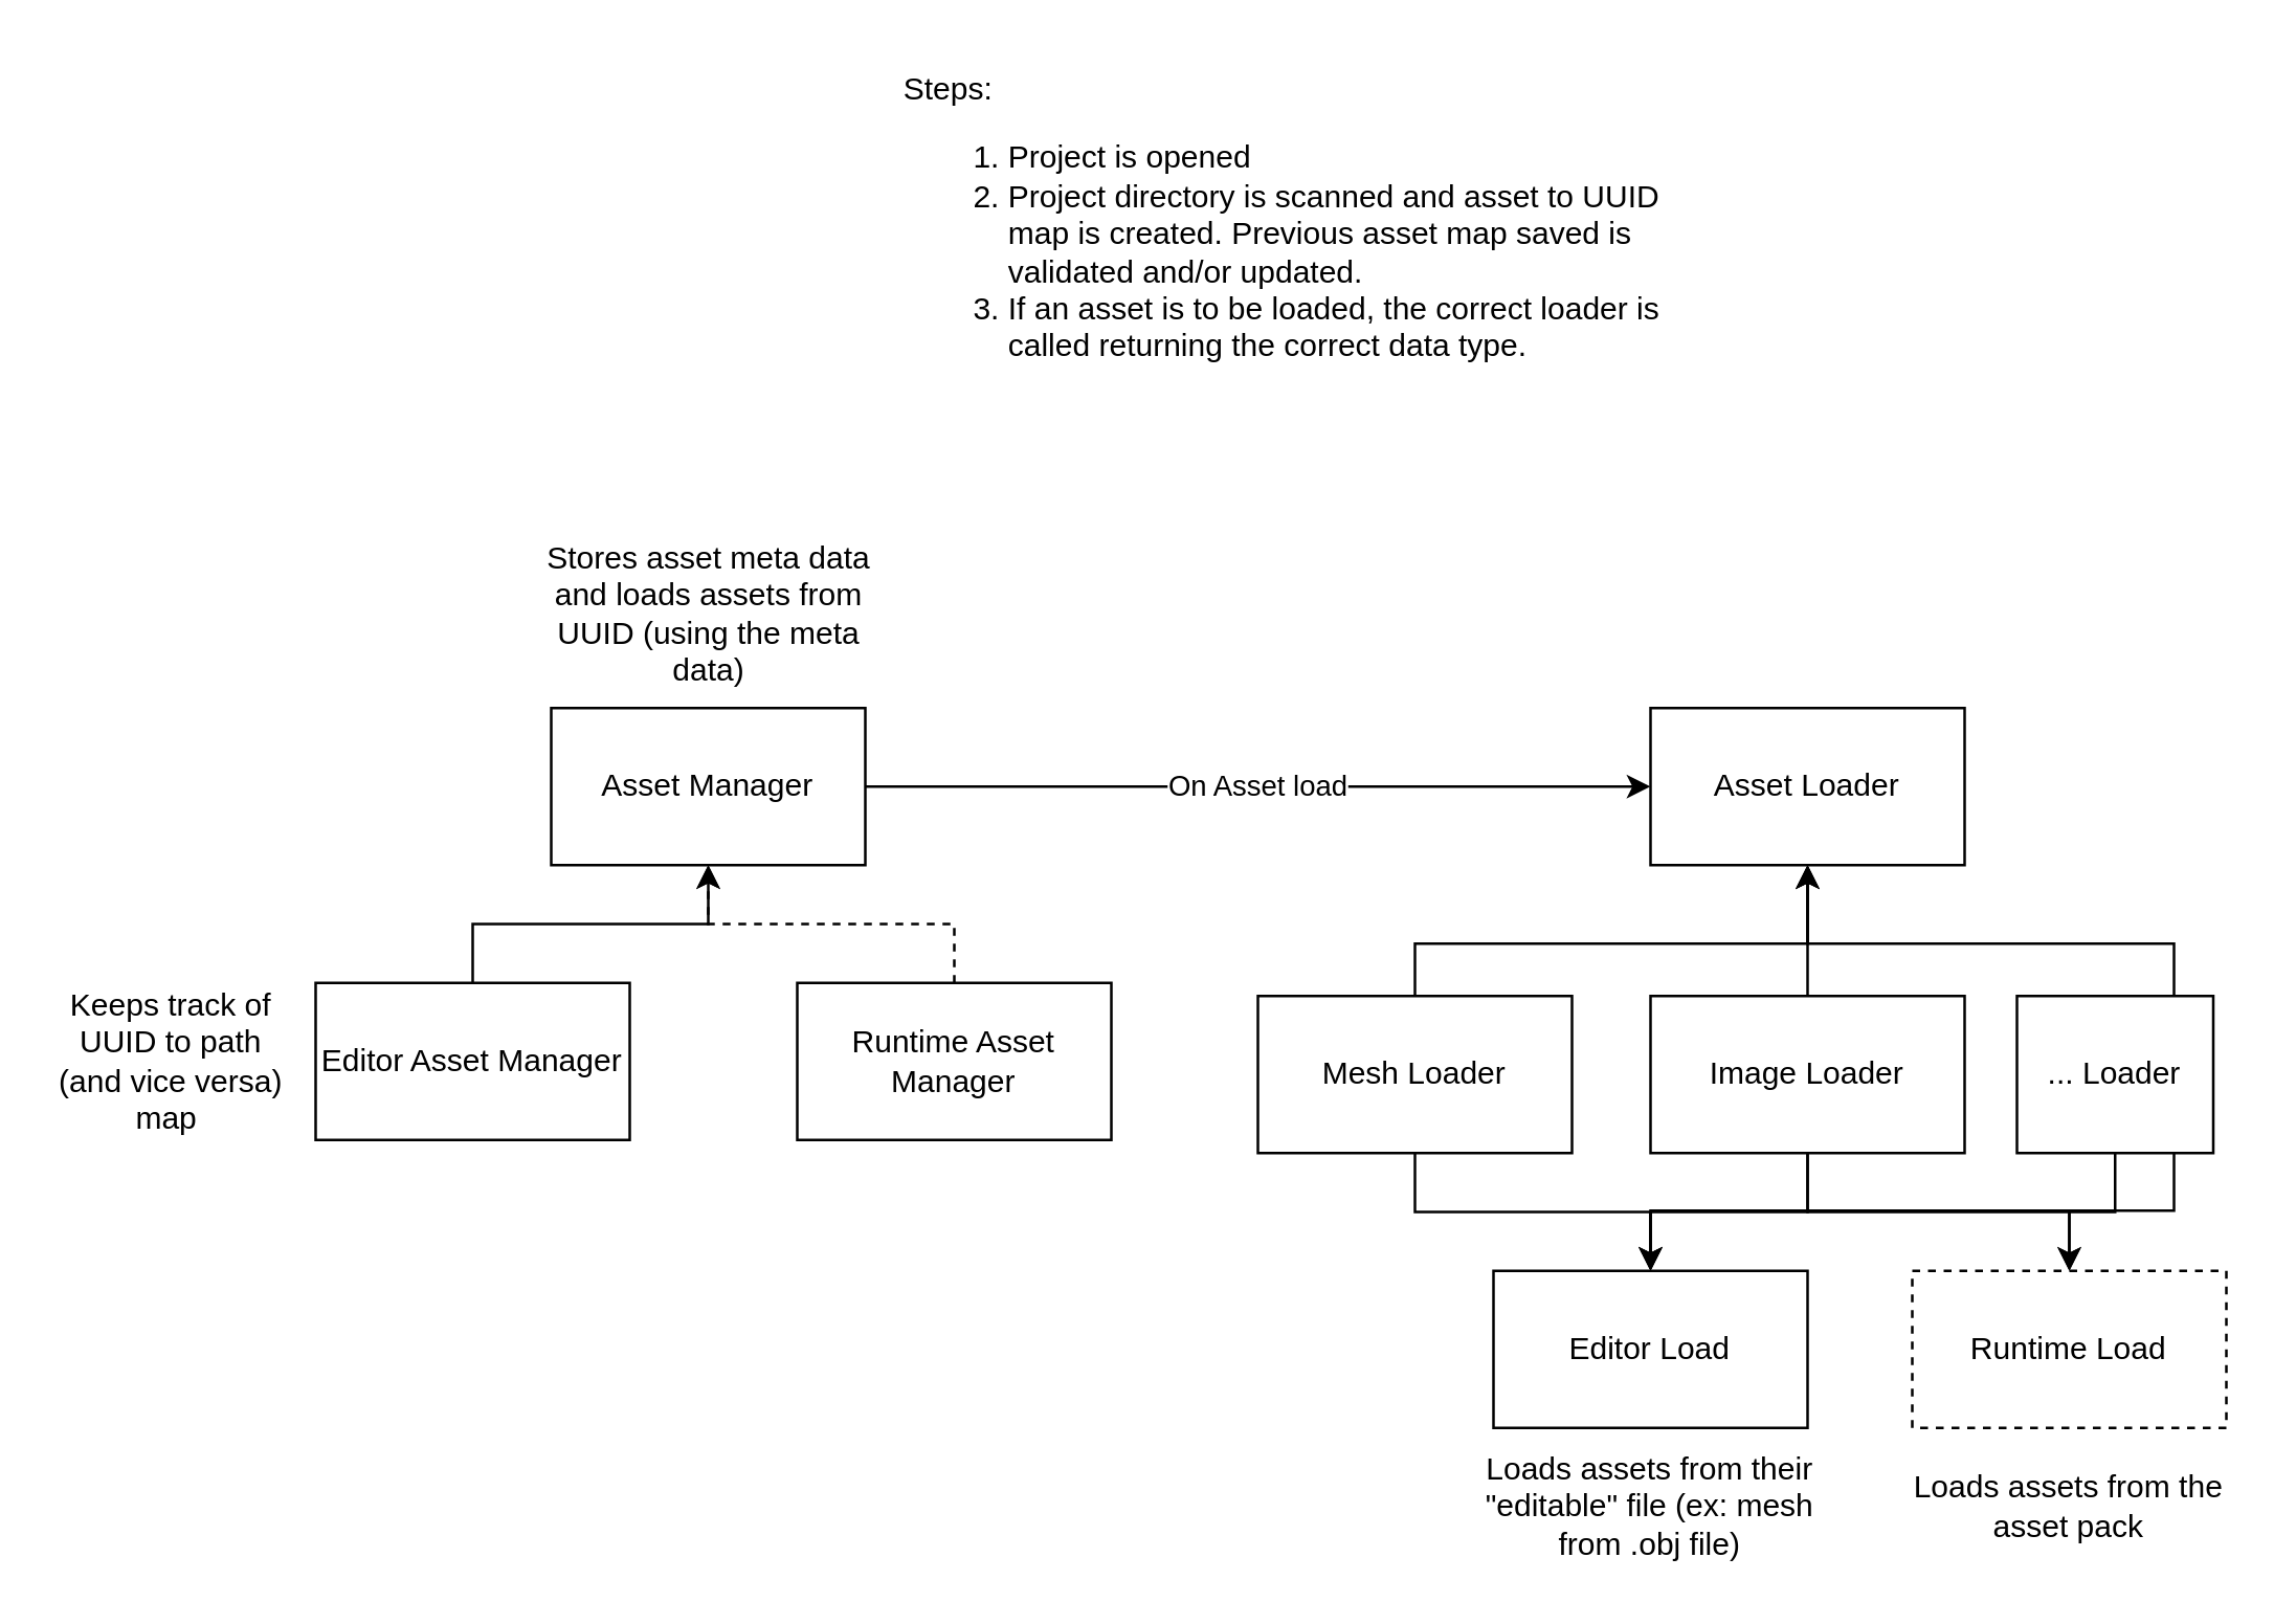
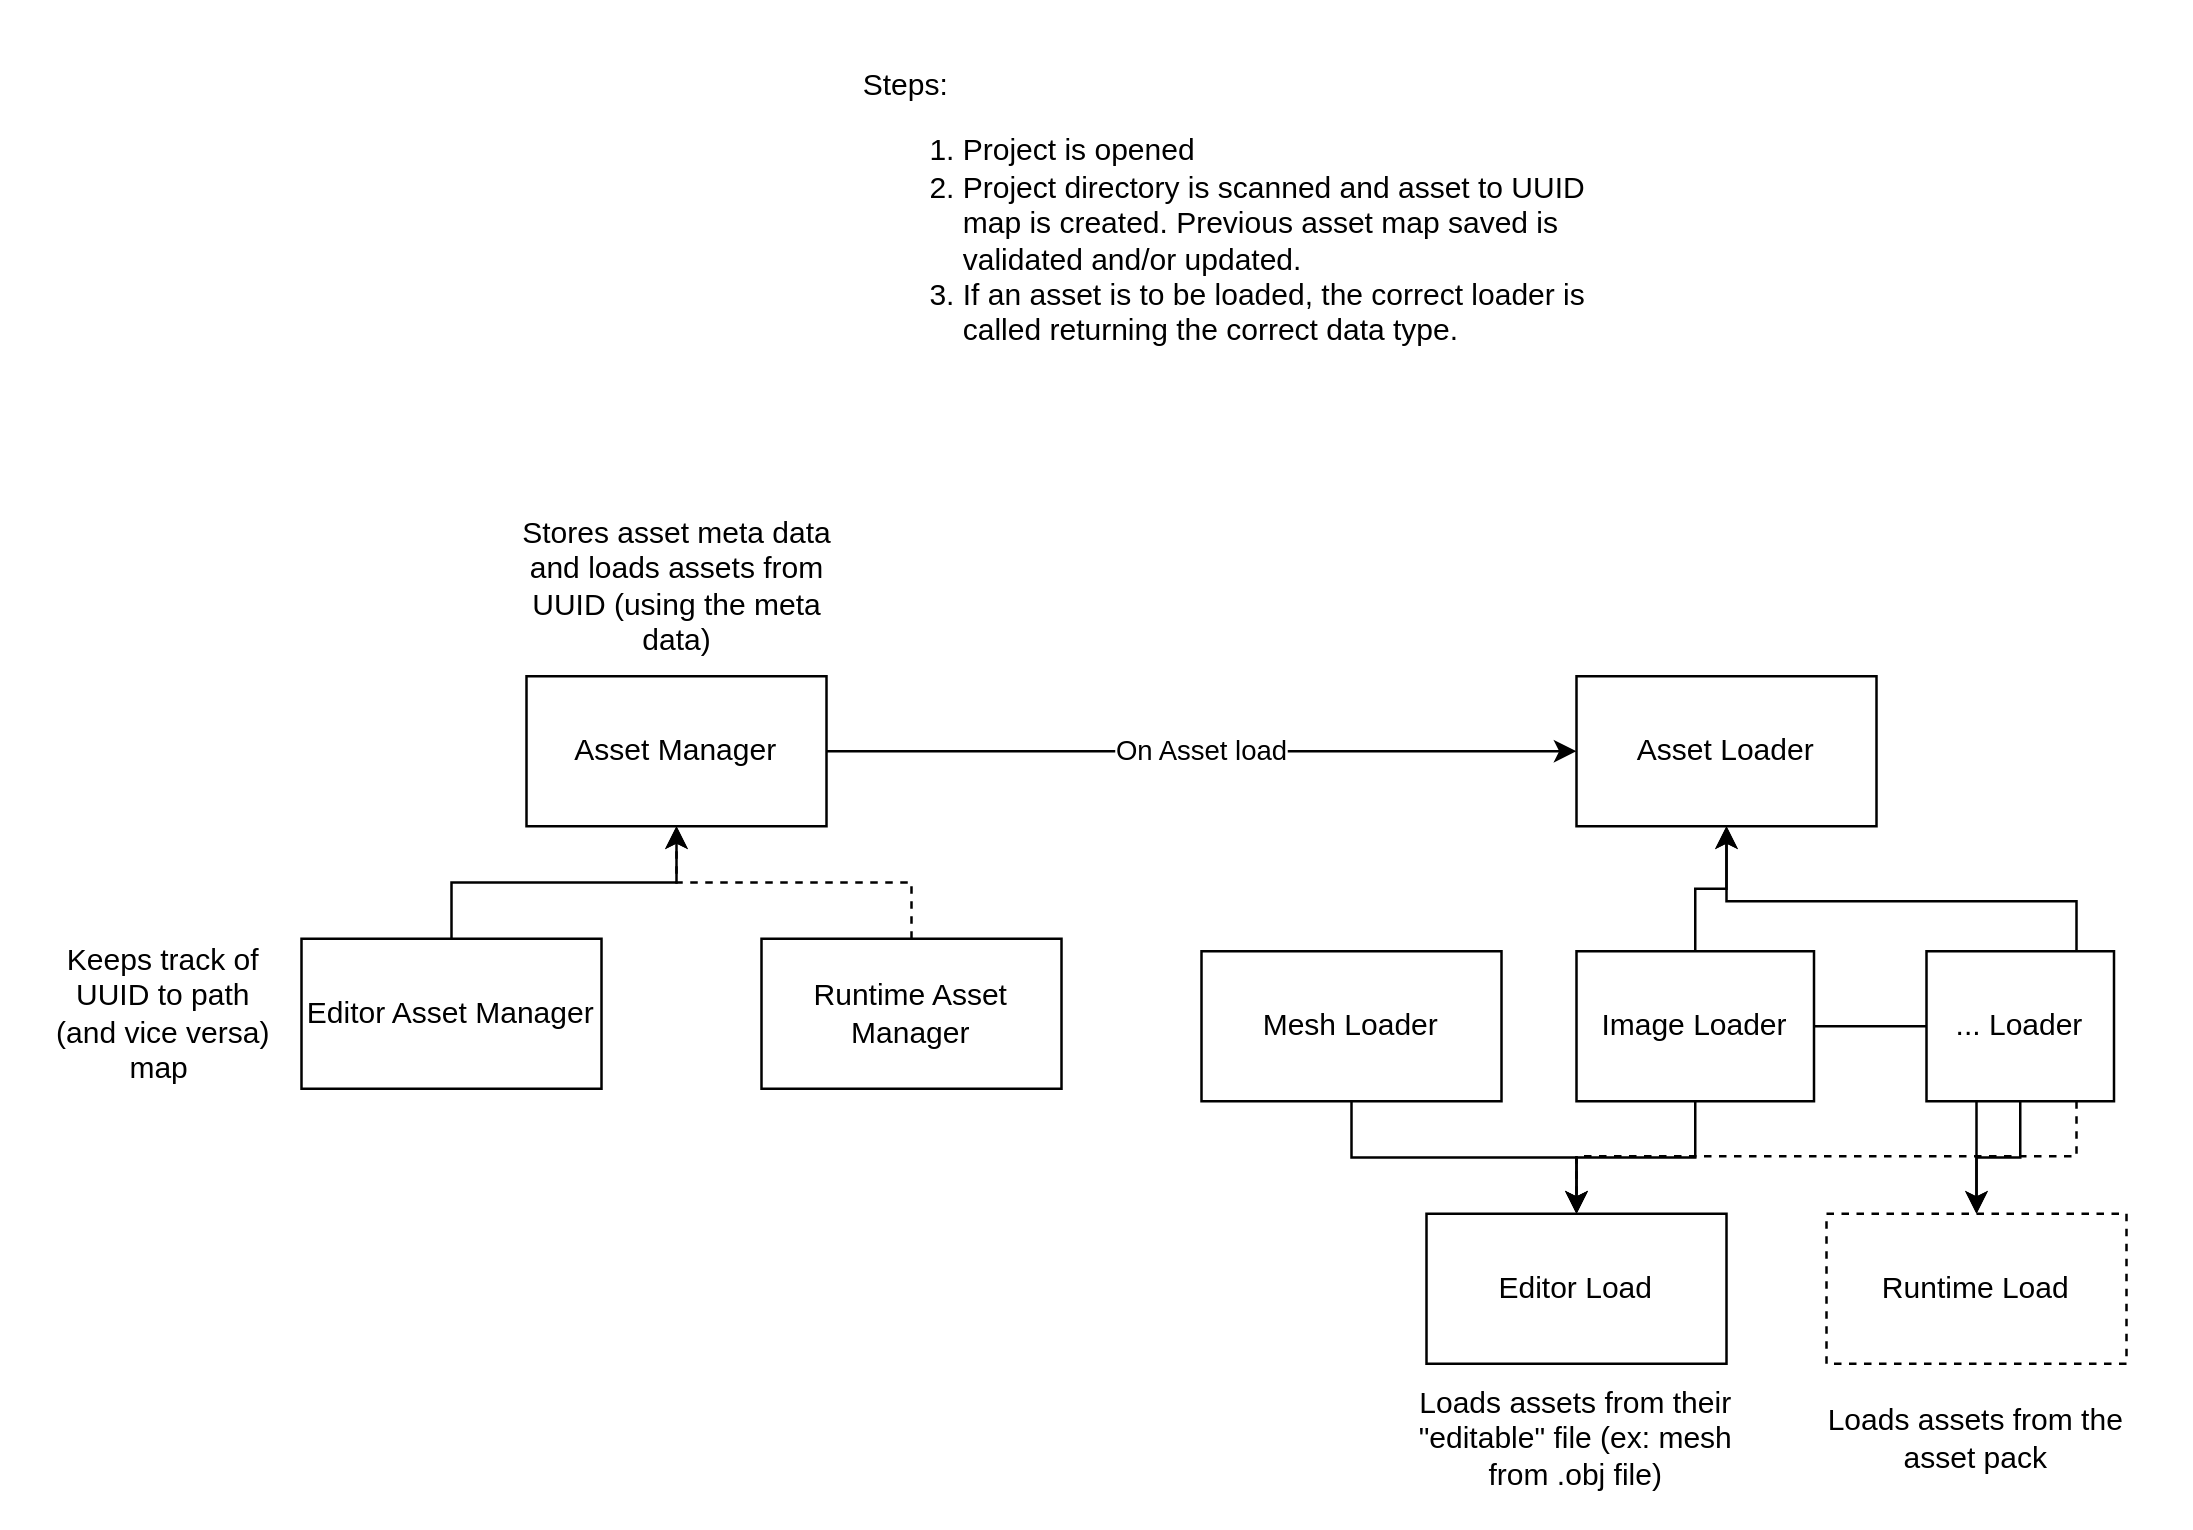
  <mxCell id="0" />
  <mxCell id="1" parent="0" />
  <mxCell id="2" value="On Asset load" style="edgeStyle=orthogonalEdgeStyle;rounded=0;orthogonalLoop=1;jettySize=auto;html=1;entryX=0;entryY=0.5;entryDx=0;entryDy=0;" parent="1" source="3" target="11" edge="1"><mxGeometry relative="1" as="geometry"><Array as="points"><mxPoint x="400" y="300" /><mxPoint x="400" y="300" /></Array></mxGeometry></mxCell>
  <mxCell id="3" value="Asset Manager" style="rounded=0;whiteSpace=wrap;html=1;" parent="1" vertex="1"><mxGeometry x="210" y="270" width="120" height="60" as="geometry" /></mxCell>
  <mxCell id="4" value="Keeps track of UUID to path (and vice versa) map&amp;nbsp;" style="text;strokeColor=none;align=center;fillColor=none;html=1;verticalAlign=middle;whiteSpace=wrap;rounded=0;" parent="1" vertex="1"><mxGeometry x="20" y="390" width="90" height="30" as="geometry" /></mxCell>
  <mxCell id="5" style="edgeStyle=orthogonalEdgeStyle;rounded=0;orthogonalLoop=1;jettySize=auto;html=1;" parent="1" source="6" target="3" edge="1"><mxGeometry relative="1" as="geometry" /></mxCell>
  <mxCell id="6" value="Editor Asset Manager" style="rounded=0;whiteSpace=wrap;html=1;" parent="1" vertex="1"><mxGeometry x="120" y="375" width="120" height="60" as="geometry" /></mxCell>
  <mxCell id="7" style="edgeStyle=orthogonalEdgeStyle;rounded=0;orthogonalLoop=1;jettySize=auto;html=1;entryX=0.5;entryY=1;entryDx=0;entryDy=0;dashed=1;" parent="1" source="8" target="3" edge="1"><mxGeometry relative="1" as="geometry" /></mxCell>
  <mxCell id="8" value="Runtime Asset Manager" style="rounded=0;whiteSpace=wrap;html=1;" parent="1" vertex="1"><mxGeometry x="304" y="375" width="120" height="60" as="geometry" /></mxCell>
  <mxCell id="9" value="Stores asset meta data and loads assets from UUID (using the meta data)" style="text;strokeColor=none;align=center;fillColor=none;html=1;verticalAlign=middle;whiteSpace=wrap;rounded=0;" parent="1" vertex="1"><mxGeometry x="197.5" y="210" width="145" height="48.33" as="geometry" /></mxCell>
  <mxCell id="10" value="Steps:&amp;nbsp;&lt;div&gt;&lt;ol&gt;&lt;li&gt;Project is opened&lt;/li&gt;&lt;li&gt;Project directory is scanned and asset to UUID map is created. Previous asset map saved is validated and/or updated.&lt;/li&gt;&lt;li&gt;If an asset is to be loaded, the correct loader is called returning the correct data type.&lt;/li&gt;&lt;/ol&gt;&lt;/div&gt;" style="text;strokeColor=none;align=left;fillColor=none;html=1;verticalAlign=top;whiteSpace=wrap;rounded=0;" parent="1" vertex="1"><mxGeometry x="342.5" y="20" width="300" height="130" as="geometry" /></mxCell>
  <mxCell id="11" value="Asset Loader" style="rounded=0;whiteSpace=wrap;html=1;" parent="1" vertex="1"><mxGeometry x="630" y="270" width="120" height="60" as="geometry" /></mxCell>
- <mxCell id="12" style="edgeStyle=orthogonalEdgeStyle;rounded=0;orthogonalLoop=1;jettySize=auto;html=1;" parent="1" source="14" target="11" edge="1"><mxGeometry relative="1" as="geometry"><Array as="points"><mxPoint x="540" y="360" /><mxPoint x="690" y="360" /></Array></mxGeometry></mxCell>
  <mxCell id="13" style="edgeStyle=orthogonalEdgeStyle;rounded=0;orthogonalLoop=1;jettySize=auto;html=1;entryX=0.5;entryY=0;entryDx=0;entryDy=0;" parent="1" source="14" target="23" edge="1"><mxGeometry relative="1" as="geometry" /></mxCell>
  <mxCell id="14" value="Mesh Loader" style="rounded=0;whiteSpace=wrap;html=1;" parent="1" vertex="1"><mxGeometry x="480" y="380" width="120" height="60" as="geometry" /></mxCell>
  <mxCell id="15" style="edgeStyle=orthogonalEdgeStyle;rounded=0;orthogonalLoop=1;jettySize=auto;html=1;" parent="1" source="18" target="11" edge="1"><mxGeometry relative="1" as="geometry" /></mxCell>
  <mxCell id="16" style="edgeStyle=orthogonalEdgeStyle;rounded=0;orthogonalLoop=1;jettySize=auto;html=1;entryX=0.5;entryY=0;entryDx=0;entryDy=0;" parent="1" source="18" target="23" edge="1"><mxGeometry relative="1" as="geometry" /></mxCell>
  <mxCell id="17" style="edgeStyle=orthogonalEdgeStyle;rounded=0;orthogonalLoop=1;jettySize=auto;html=1;entryX=0.5;entryY=0;entryDx=0;entryDy=0;" parent="1" source="18" target="24" edge="1"><mxGeometry relative="1" as="geometry" /></mxCell>
- <mxCell id="18" value="Image Loader" style="rounded=0;whiteSpace=wrap;html=1;" parent="1" vertex="1"><mxGeometry x="630" y="380" width="120" height="60" as="geometry" /></mxCell>
+ <mxCell id="18" value="Image Loader" style="rounded=0;whiteSpace=wrap;html=1;" parent="1" vertex="1"><mxGeometry x="630" y="380" width="95" height="60" as="geometry" /></mxCell>
  <mxCell id="19" style="edgeStyle=orthogonalEdgeStyle;rounded=0;orthogonalLoop=1;jettySize=auto;html=1;entryX=0.5;entryY=1;entryDx=0;entryDy=0;" parent="1" source="22" target="11" edge="1"><mxGeometry relative="1" as="geometry"><Array as="points"><mxPoint x="830" y="360" /><mxPoint x="690" y="360" /></Array></mxGeometry></mxCell>
- <mxCell id="20" style="edgeStyle=orthogonalEdgeStyle;rounded=0;orthogonalLoop=1;jettySize=auto;html=1;entryX=0.5;entryY=0;entryDx=0;entryDy=0;" parent="1" source="22" target="23" edge="1"><mxGeometry relative="1" as="geometry"><Array as="points"><mxPoint x="830" y="462" /><mxPoint x="630" y="462" /></Array></mxGeometry></mxCell>
+ <mxCell id="20" style="edgeStyle=orthogonalEdgeStyle;rounded=0;orthogonalLoop=1;jettySize=auto;html=1;entryX=0.5;entryY=0;entryDx=0;entryDy=0;dashed=1;" parent="1" source="22" target="23" edge="1"><mxGeometry relative="1" as="geometry"><Array as="points"><mxPoint x="830" y="462" /><mxPoint x="630" y="462" /></Array></mxGeometry></mxCell>
  <mxCell id="21" style="edgeStyle=orthogonalEdgeStyle;rounded=0;orthogonalLoop=1;jettySize=auto;html=1;" parent="1" source="22" target="24" edge="1"><mxGeometry relative="1" as="geometry" /></mxCell>
  <mxCell id="22" value="... Loader" style="rounded=0;whiteSpace=wrap;html=1;" parent="1" vertex="1"><mxGeometry x="770" y="380" width="75" height="60" as="geometry" /></mxCell>
  <mxCell id="23" value="Editor Load" style="rounded=0;whiteSpace=wrap;html=1;" parent="1" vertex="1"><mxGeometry x="570" y="485" width="120" height="60" as="geometry" /></mxCell>
  <mxCell id="24" value="Runtime Load" style="rounded=0;whiteSpace=wrap;html=1;dashed=1;" parent="1" vertex="1"><mxGeometry x="730" y="485" width="120" height="60" as="geometry" /></mxCell>
  <mxCell id="25" value="Loads assets from their &quot;editable&quot; file (ex: mesh from .obj file)" style="text;strokeColor=none;align=center;fillColor=none;html=1;verticalAlign=middle;whiteSpace=wrap;rounded=0;" parent="1" vertex="1"><mxGeometry x="565" y="560" width="130" height="30" as="geometry" /></mxCell>
  <mxCell id="26" value="Loads assets from the asset pack" style="text;strokeColor=none;align=center;fillColor=none;html=1;verticalAlign=middle;whiteSpace=wrap;rounded=0;" parent="1" vertex="1"><mxGeometry x="725" y="560" width="130" height="30" as="geometry" /></mxCell>
